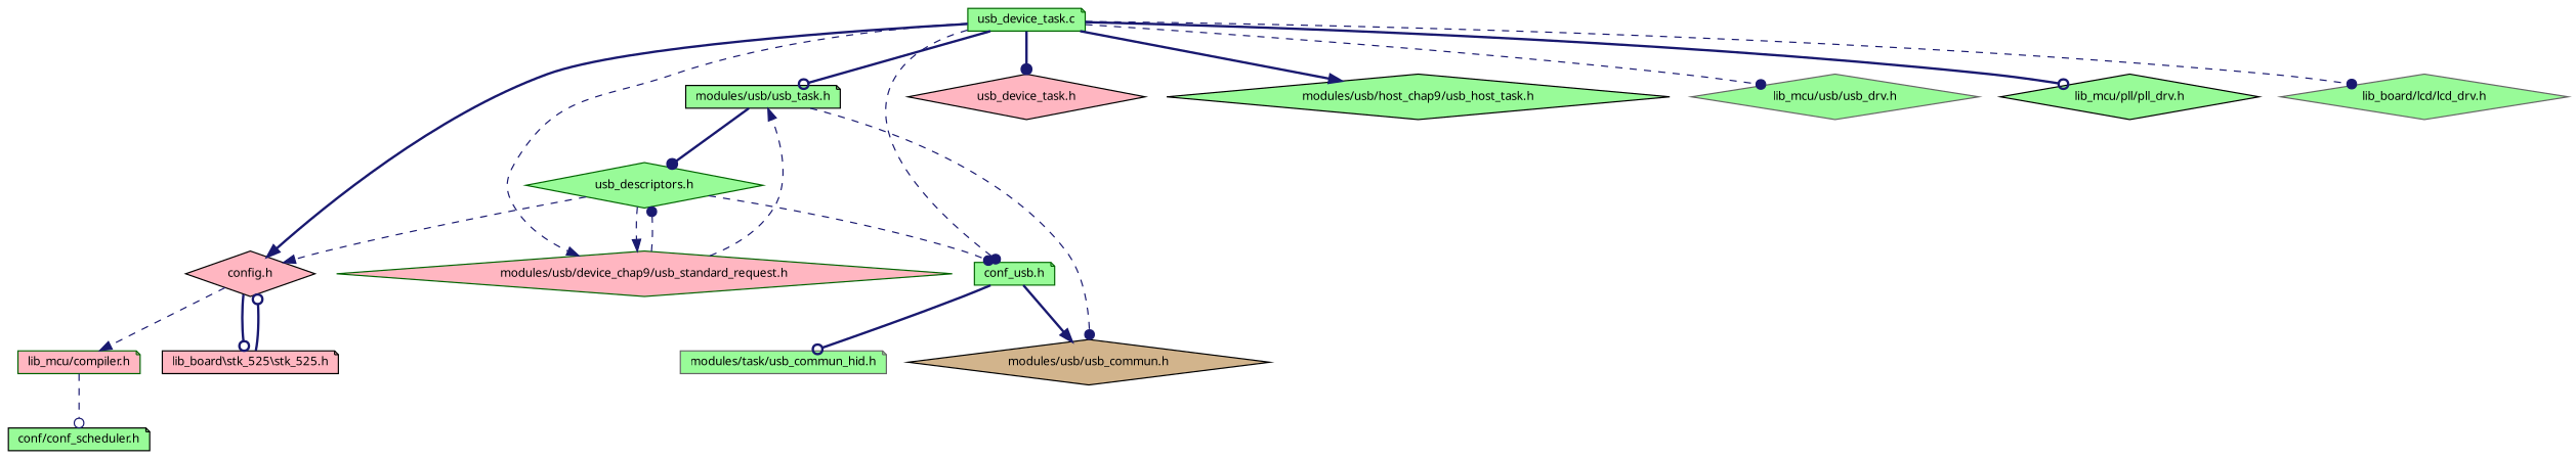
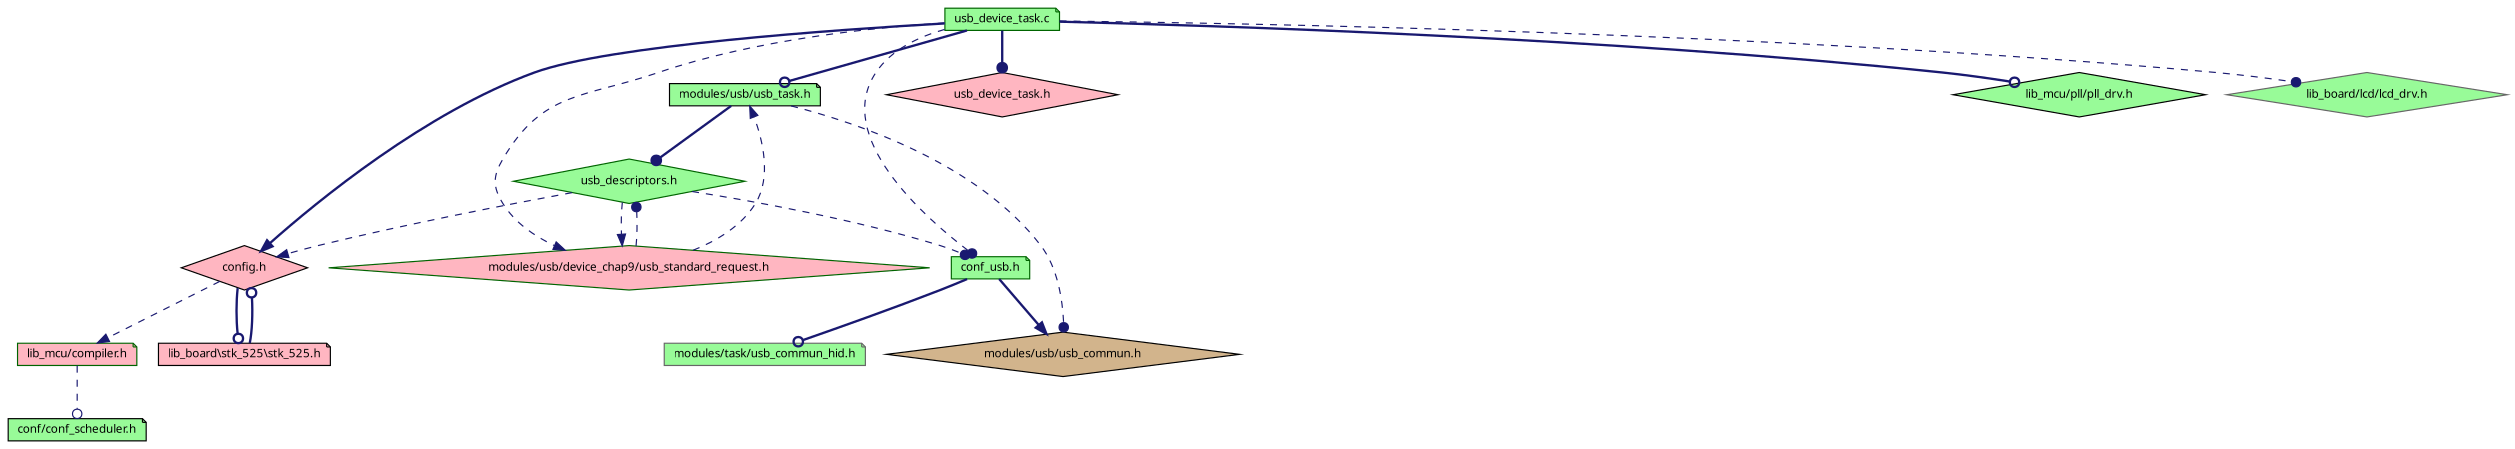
  digraph {
    node [color=black fillcolor=palegreen fontname="FreeSans.ttf" fontsize=10 shape=diamond style=filled]
    edge [arrowhead=normal color=midnightblue fontname="FreeSans.ttf" fontsize=10 labelfontname="FreeSans.ttf" labelfontsize=10 style=dashed]
    n1 [color=darkgreen fontcolor=black height=0.2 label="usb_device_task.c" shape=note width=0.4]
    n2 [fillcolor=lightpink height=0.2 label="config.h" width=0.4]
    n3 [color=darkgreen height=0.2 label="conf_usb.h" shape=note width=0.4]
    n4 [fillcolor=lightpink height=0.2 label="usb_device_task.h" width=0.4]
    n5 [height=0.2 label="modules/usb/usb_task.h" shape=note width=0.4]
-   n6 [height=0.2 label="modules/usb/host_chap9/usb_host_task.h" width=0.4]
-   n7 [color=gray40 height=0.2 label="lib_mcu/usb/usb_drv.h" width=0.4]
    n8 [color=darkgreen fillcolor=lightpink height=0.2 label="modules/usb/device_chap9/usb_standard_request.h" width=0.4]
    n9 [height=0.2 label="lib_mcu/pll/pll_drv.h" width=0.4]
    n10 [color=gray40 height=0.2 label="lib_board/lcd/lcd_drv.h" width=0.4]
    n11 [color=darkgreen fillcolor=lightpink height=0.2 label="lib_mcu/compiler.h" shape=note width=0.4]
    n12 [fillcolor=lightpink height=0.2 label="lib_board\\stk_525\\stk_525.h" shape=note width=0.4]
    n13 [fillcolor=tan height=0.2 label="modules/usb/usb_commun.h" width=0.4]
    n14 [color=gray40 height=0.2 label="modules/task/usb_commun_hid.h" shape=note width=0.4]
    n15 [color=darkgreen height=0.2 label="usb_descriptors.h" width=0.4]
    n16 [height=0.2 label="conf/conf_scheduler.h" shape=note width=0.4]
    n1 -> n2 [style=bold]
    n1 -> n3 [arrowhead=dot]
    n1 -> n4 [arrowhead=dot style=bold]
    n1 -> n5 [arrowhead=odot style=bold]
-   n1 -> n6 [style=bold]
-   n1 -> n7 [arrowhead=dot]
    n1 -> n8
    n1 -> n9 [arrowhead=odot style=bold]
    n1 -> n10 [arrowhead=dot]
    n2 -> n11
    n2 -> n12 [arrowhead=odot style=bold]
    n3 -> n13 [style=bold]
    n3 -> n14 [arrowhead=odot style=bold]
    n5 -> n13 [arrowhead=dot]
    n5 -> n15 [arrowhead=dot style=bold]
    n8 -> n5
    n8 -> n15 [arrowhead=dot]
    n11 -> n16 [arrowhead=odot]
    n12 -> n2 [arrowhead=odot style=bold]
    n15 -> n2
    n15 -> n3 [arrowhead=dot]
    n15 -> n8
  }
